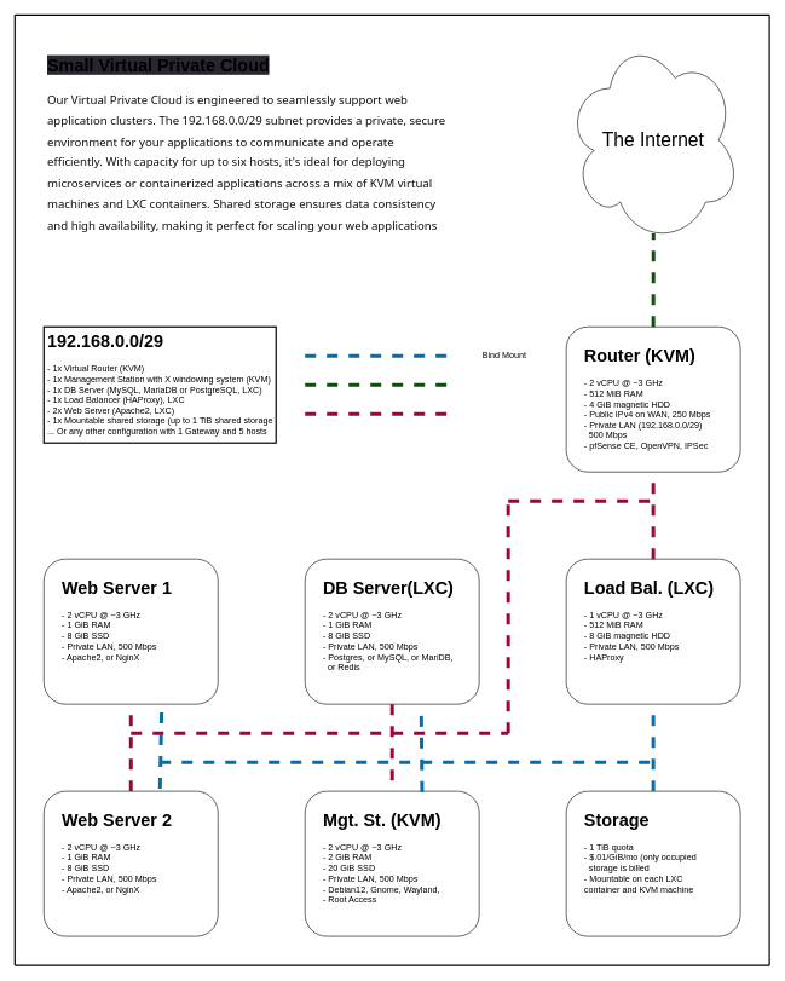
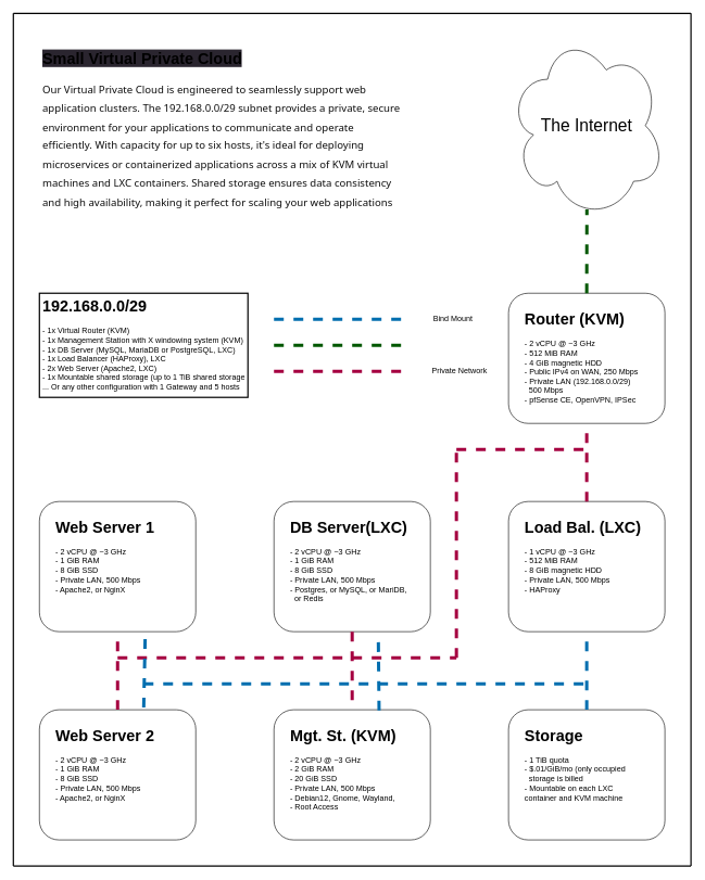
  <mxCell id="0" />
  <mxCell id="1" parent="0" />
  <mxCell id="2" value="&lt;h1&gt;&lt;span style=&quot;background-color: rgb(42, 37, 47);&quot;&gt;Small Virtual Private Cloud&lt;/span&gt;&lt;/h1&gt;&lt;h1&gt;&lt;span style=&quot;background-color: rgb(255, 255, 255); color: rgb(13, 13, 13); font-family: Söhne, ui-sans-serif, system-ui, -apple-system, &amp;quot;Segoe UI&amp;quot;, Roboto, Ubuntu, Cantarell, &amp;quot;Noto Sans&amp;quot;, sans-serif, &amp;quot;Helvetica Neue&amp;quot;, Arial, &amp;quot;Apple Color Emoji&amp;quot;, &amp;quot;Segoe UI Emoji&amp;quot;, &amp;quot;Segoe UI Symbol&amp;quot;, &amp;quot;Noto Color Emoji&amp;quot;; font-size: 16px; font-weight: normal;&quot;&gt;Our Virtual Private Cloud is engineered to seamlessly support web application clusters. The 192.168.0.0/29 subnet provides a private, secure environment for your applications to communicate and operate efficiently. With capacity for up to six hosts, it's ideal for deploying microservices or containerized applications across a mix of KVM virtual machines and LXC containers. Shared storage ensures data consistency and high availability, making it perfect for scaling your web applications while maintaining performance and reliability.&lt;/span&gt;&lt;br&gt;&lt;/h1&gt;&lt;div&gt;&lt;span style=&quot;background-color: initial;&quot;&gt;&lt;br&gt;&lt;/span&gt;&lt;/div&gt;" style="text;html=1;strokeColor=none;fillColor=none;spacing=5;spacingTop=-20;whiteSpace=wrap;overflow=hidden;rounded=0;" parent="1" vertex="1"><mxGeometry x="60" y="70" width="565" height="260" as="geometry" /></mxCell>
  <mxCell id="3" value="" style="rounded=1;whiteSpace=wrap;html=1;" parent="1" vertex="1"><mxGeometry x="420" y="770" width="240" height="200" as="geometry" /></mxCell>
  <mxCell id="4" value="&lt;h1&gt;DB Server(LXC)&lt;/h1&gt;&lt;p&gt;- 2 vCPU @ ~3 GHz&lt;br&gt;- 1 GiB RAM&lt;br&gt;- 8 GiB SSD&lt;br&gt;- Private LAN, 500 Mbps&lt;br&gt;- Postgres, or MySQL, or MariDB,&lt;br&gt;&amp;nbsp; or Redis&lt;/p&gt;" style="text;html=1;strokeColor=none;fillColor=none;spacing=5;spacingTop=-20;whiteSpace=wrap;overflow=hidden;rounded=0;" parent="1" vertex="1"><mxGeometry x="440" y="790" width="190" height="160" as="geometry" /></mxCell>
  <mxCell id="5" value="" style="rounded=1;whiteSpace=wrap;html=1;" parent="1" vertex="1"><mxGeometry x="420" y="1090" width="240" height="200" as="geometry" /></mxCell>
  <mxCell id="6" value="&lt;h1&gt;Mgt. St. (KVM)&lt;/h1&gt;&lt;p&gt;- 2 vCPU @ ~3 GHz&lt;br&gt;- 2 GiB RAM&lt;br&gt;- 20 GiB SSD&lt;br&gt;- Private LAN, 500 Mbps&lt;br&gt;- Debian12, Gnome, Wayland, &lt;br&gt;- Root Access&lt;/p&gt;" style="text;html=1;strokeColor=none;fillColor=none;spacing=5;spacingTop=-20;whiteSpace=wrap;overflow=hidden;rounded=0;" parent="1" vertex="1"><mxGeometry x="440" y="1110" width="190" height="160" as="geometry" /></mxCell>
  <mxCell id="7" value="" style="rounded=1;whiteSpace=wrap;html=1;" parent="1" vertex="1"><mxGeometry x="60" y="1090" width="240" height="200" as="geometry" /></mxCell>
  <mxCell id="8" value="&lt;h1&gt;Web Server 2&lt;/h1&gt;&lt;h1&gt;&lt;p style=&quot;font-size: 12px; font-weight: 400;&quot;&gt;- 2 vCPU @ ~3 GHz&lt;br&gt;- 1 GiB RAM&lt;br&gt;- 8 GiB SSD&lt;br&gt;- Private LAN, 500 Mbps&lt;br&gt;- Apache2, or NginX&lt;/p&gt;&lt;/h1&gt;" style="text;html=1;strokeColor=none;fillColor=none;spacing=5;spacingTop=-20;whiteSpace=wrap;overflow=hidden;rounded=0;" parent="1" vertex="1"><mxGeometry x="80" y="1110" width="190" height="160" as="geometry" /></mxCell>
  <mxCell id="9" value="" style="rounded=1;whiteSpace=wrap;html=1;" parent="1" vertex="1"><mxGeometry x="780" y="1090" width="240" height="200" as="geometry" /></mxCell>
  <mxCell id="10" value="&lt;h1&gt;Storage&lt;/h1&gt;&lt;p&gt;- 1 TiB quota&lt;br&gt;- $.01/GiB/mo (only occupied&lt;br&gt;&amp;nbsp; storage is billed&lt;br&gt;- Mountable on each LXC container and KVM machine&lt;/p&gt;" style="text;html=1;strokeColor=none;fillColor=none;spacing=5;spacingTop=-20;whiteSpace=wrap;overflow=hidden;rounded=0;" parent="1" vertex="1"><mxGeometry x="800" y="1110" width="190" height="160" as="geometry" /></mxCell>
  <mxCell id="11" value="" style="rounded=1;whiteSpace=wrap;html=1;" parent="1" vertex="1"><mxGeometry x="60" y="770" width="240" height="200" as="geometry" /></mxCell>
  <mxCell id="12" value="&lt;h1&gt;Web Server 1&lt;/h1&gt;&lt;p&gt;- 2 vCPU @ ~3 GHz&lt;br&gt;- 1 GiB RAM&lt;br&gt;- 8 GiB SSD&lt;br&gt;- Private LAN, 500 Mbps&lt;br&gt;- Apache2, or NginX&lt;/p&gt;" style="text;html=1;strokeColor=none;fillColor=none;spacing=5;spacingTop=-20;whiteSpace=wrap;overflow=hidden;rounded=0;" parent="1" vertex="1"><mxGeometry x="80" y="790" width="190" height="160" as="geometry" /></mxCell>
  <mxCell id="13" value="" style="rounded=1;whiteSpace=wrap;html=1;" parent="1" vertex="1"><mxGeometry x="780" y="770" width="240" height="200" as="geometry" /></mxCell>
  <mxCell id="14" value="&lt;h1&gt;Load Bal. (LXC)&lt;/h1&gt;&lt;p&gt;- 1 vCPU @ ~3 GHz&lt;br&gt;- 512 MiB RAM&lt;br&gt;- 8 GiB magnetic HDD&lt;br&gt;- Private LAN,&amp;nbsp;500 Mbps&lt;br&gt;- HAProxy&lt;/p&gt;" style="text;html=1;strokeColor=none;fillColor=none;spacing=5;spacingTop=-20;whiteSpace=wrap;overflow=hidden;rounded=0;" parent="1" vertex="1"><mxGeometry x="800" y="790" width="190" height="160" as="geometry" /></mxCell>
  <mxCell id="15" value="" style="rounded=1;whiteSpace=wrap;html=1;" parent="1" vertex="1"><mxGeometry x="780" y="450" width="240" height="200" as="geometry" /></mxCell>
  <mxCell id="16" value="&lt;h1&gt;Router (KVM)&lt;/h1&gt;&lt;p&gt;- 2 vCPU @ ~3 GHz&lt;br&gt;- 512 MiB RAM&lt;br&gt;- 4 GiB magnetic HDD&lt;br&gt;- Public IPv4 on WAN, 250 Mbps&lt;br&gt;- Private LAN (192.168.0.0/29)&lt;br&gt;&amp;nbsp; 500 Mbps&lt;br&gt;- pfSense CE, OpenVPN, IPSec&lt;/p&gt;" style="text;html=1;strokeColor=none;fillColor=none;spacing=5;spacingTop=-20;whiteSpace=wrap;overflow=hidden;rounded=0;" parent="1" vertex="1"><mxGeometry x="800" y="470" width="190" height="160" as="geometry" /></mxCell>
  <mxCell id="17" value="&lt;h1&gt;192.168.0.0/29&lt;/h1&gt;&lt;p&gt;- 1x Virtual Router (KVM)&lt;br&gt;- 1x Management Station with X windowing system (KVM)&lt;br&gt;- 1x DB Server (MySQL, MariaDB or PostgreSQL, LXC)&lt;br&gt;- 1x Load Balancer (HAProxy), LXC&lt;br&gt;- 2x Web Server (Apache2, LXC)&lt;br&gt;- 1x Mountable shared storage (up to 1 TiB shared storage&lt;br&gt;&lt;span style=&quot;background-color: initial;&quot;&gt;... Or any other configuration with 1 Gateway and 5 hosts&lt;br&gt;&lt;br&gt;&lt;br&gt;&lt;/span&gt;&lt;/p&gt;" style="text;html=1;strokeColor=default;fillColor=none;spacing=5;spacingTop=-20;whiteSpace=wrap;overflow=hidden;rounded=0;glass=0;shadow=0;strokeWidth=2;perimeterSpacing=0;labelPadding=0;noLabel=0;comic=0;recursiveResize=0;" parent="1" vertex="1"><mxGeometry x="60" y="450" width="320" height="160" as="geometry" /></mxCell>
  <mxCell id="18" value="The Internet" style="ellipse;shape=cloud;whiteSpace=wrap;html=1;fillColor=none;fontSize=26;" parent="1" vertex="1"><mxGeometry x="780" y="50" width="240" height="285" as="geometry" /></mxCell>
  <mxCell id="19" value="" style="endArrow=none;dashed=1;html=1;entryX=0.501;entryY=0.952;entryDx=0;entryDy=0;entryPerimeter=0;exitX=0.5;exitY=0;exitDx=0;exitDy=0;fillColor=#008a00;strokeColor=#005700;strokeWidth=5;" parent="1" source="15" target="18" edge="1"><mxGeometry width="50" height="50" relative="1" as="geometry"><mxPoint x="700" y="300" as="sourcePoint" /><mxPoint x="750" as="targetPoint" y="250" /></mxGeometry></mxCell>
  <mxCell id="20" value="" style="endArrow=none;dashed=1;html=1;entryX=0.5;entryY=1;entryDx=0;entryDy=0;exitX=0.5;exitY=0;exitDx=0;exitDy=0;fillColor=#d80073;strokeColor=#A50040;strokeWidth=5;" parent="1" source="13" target="15" edge="1"><mxGeometry width="50" height="50" relative="1" as="geometry"><mxPoint x="580" y="900" as="sourcePoint" /><mxPoint x="630" y="850" as="targetPoint" /></mxGeometry></mxCell>
  <mxCell id="21" value="" style="endArrow=none;dashed=1;html=1;fillColor=#d80073;strokeColor=#A50040;strokeWidth=5;" parent="1" edge="1"><mxGeometry width="50" height="50" relative="1" as="geometry"><mxPoint x="700" y="690" as="sourcePoint" /><mxPoint x="900" y="690" as="targetPoint" /></mxGeometry></mxCell>
  <mxCell id="22" value="" style="endArrow=none;dashed=1;html=1;fillColor=#d80073;strokeColor=#A50040;strokeWidth=5;" parent="1" edge="1"><mxGeometry width="50" height="50" relative="1" as="geometry"><mxPoint x="700" y="1010" as="sourcePoint" /><mxPoint x="700" y="690" as="targetPoint" /></mxGeometry></mxCell>
  <mxCell id="23" value="" style="endArrow=none;dashed=1;html=1;fillColor=#d80073;strokeColor=#A50040;strokeWidth=5;" parent="1" edge="1"><mxGeometry width="50" height="50" relative="1" as="geometry"><mxPoint x="180" y="1010" as="sourcePoint" /><mxPoint x="700" y="1010" as="targetPoint" /></mxGeometry></mxCell>
  <mxCell id="24" value="" style="endArrow=none;dashed=1;html=1;entryX=0.5;entryY=0;entryDx=0;entryDy=0;fillColor=#d80073;strokeColor=#A50040;exitX=0.5;exitY=1;exitDx=0;exitDy=0;strokeWidth=5;" parent="1" source="3" target="5" edge="1"><mxGeometry width="50" height="50" relative="1" as="geometry"><mxPoint x="540" y="1010" as="sourcePoint" /><mxPoint x="630" y="850" as="targetPoint" /></mxGeometry></mxCell>
  <mxCell id="25" value="" style="endArrow=none;dashed=1;html=1;entryX=0.5;entryY=1;entryDx=0;entryDy=0;exitX=0.5;exitY=0;exitDx=0;exitDy=0;fillColor=#d80073;strokeColor=#A50040;strokeWidth=5;" parent="1" source="7" target="11" edge="1"><mxGeometry width="50" height="50" relative="1" as="geometry"><mxPoint x="580" y="900" as="sourcePoint" /><mxPoint x="630" y="850" as="targetPoint" /><Array as="points" /></mxGeometry></mxCell>
  <mxCell id="26" value="" style="endArrow=none;dashed=1;html=1;strokeWidth=5;entryX=0.5;entryY=1;entryDx=0;entryDy=0;exitX=0.5;exitY=0;exitDx=0;exitDy=0;fillColor=#1ba1e2;strokeColor=#006EAF;" parent="1" source="9" target="13" edge="1"><mxGeometry width="50" height="50" relative="1" as="geometry"><mxPoint x="560" y="900" as="sourcePoint" /><mxPoint x="610" y="850" as="targetPoint" /></mxGeometry></mxCell>
  <mxCell id="27" value="" style="endArrow=none;dashed=1;html=1;strokeWidth=5;fillColor=#1ba1e2;strokeColor=#006EAF;" parent="1" edge="1"><mxGeometry width="50" height="50" relative="1" as="geometry"><mxPoint x="220" y="1050" as="sourcePoint" /><mxPoint x="900" y="1050" as="targetPoint" /></mxGeometry></mxCell>
  <mxCell id="28" value="" style="endArrow=none;dashed=1;html=1;strokeWidth=5;entryX=0.667;entryY=1.018;entryDx=0;entryDy=0;entryPerimeter=0;fillColor=#1ba1e2;strokeColor=#006EAF;exitX=0.672;exitY=0.006;exitDx=0;exitDy=0;exitPerimeter=0;" parent="1" source="5" target="3" edge="1"><mxGeometry width="50" height="50" relative="1" as="geometry"><mxPoint x="580" y="1050" as="sourcePoint" /><mxPoint x="610" y="850" as="targetPoint" /></mxGeometry></mxCell>
  <mxCell id="29" value="" style="endArrow=none;dashed=1;html=1;strokeWidth=5;exitX=0.667;exitY=-0.018;exitDx=0;exitDy=0;exitPerimeter=0;entryX=0.677;entryY=1.006;entryDx=0;entryDy=0;entryPerimeter=0;fillColor=#1ba1e2;strokeColor=#006EAF;" parent="1" source="7" target="11" edge="1"><mxGeometry width="50" height="50" relative="1" as="geometry"><mxPoint x="560" y="900" as="sourcePoint" /><mxPoint x="610" y="850" as="targetPoint" /></mxGeometry></mxCell>
  <mxCell id="30" value="" style="endArrow=none;dashed=1;html=1;fillColor=#d80073;strokeColor=#A50040;strokeWidth=5;" parent="1" edge="1"><mxGeometry width="50" height="50" relative="1" as="geometry"><mxPoint x="420" y="570" as="sourcePoint" /><mxPoint x="620" y="570" as="targetPoint" /></mxGeometry></mxCell>
  <mxCell id="31" value="" style="endArrow=none;dashed=1;html=1;fillColor=#008a00;strokeColor=#005700;strokeWidth=5;" parent="1" edge="1"><mxGeometry width="50" height="50" relative="1" as="geometry"><mxPoint x="420" y="530" as="sourcePoint" /><mxPoint x="620" y="530" as="targetPoint" /></mxGeometry></mxCell>
+ <mxCell id="32" value="Private Network" style="text;html=1;strokeColor=none;fillColor=none;align=center;verticalAlign=middle;whiteSpace=wrap;rounded=0;" parent="1" vertex="1"><mxGeometry x="660" y="560" width="90" height="20" as="geometry" /></mxCell>
  <mxCell id="33" value="Bind Mount" style="text;html=1;strokeColor=none;fillColor=none;align=center;verticalAlign=middle;whiteSpace=wrap;rounded=0;" parent="1" vertex="1"><mxGeometry x="660" y="480" width="70" height="20" as="geometry" /></mxCell>
  <mxCell id="34" value="" style="endArrow=none;dashed=1;html=1;strokeWidth=5;fillColor=#1ba1e2;strokeColor=#006EAF;" parent="1" edge="1"><mxGeometry width="50" height="50" relative="1" as="geometry"><mxPoint x="420" y="490" as="sourcePoint" /><mxPoint x="620" y="490" as="targetPoint" /></mxGeometry></mxCell>
  <mxCell id="35" value="" style="endArrow=none;html=1;strokeWidth=2;" edge="1" parent="1"><mxGeometry width="50" height="50" relative="1" as="geometry"><mxPoint x="20" y="20" as="sourcePoint" /><mxPoint x="1060" y="20" as="targetPoint" /></mxGeometry></mxCell>
  <mxCell id="36" value="" style="endArrow=none;html=1;strokeWidth=2;" edge="1" parent="1"><mxGeometry width="50" height="50" relative="1" as="geometry"><mxPoint x="20" y="1330" as="sourcePoint" /><mxPoint x="20" y="20" as="targetPoint" /></mxGeometry></mxCell>
  <mxCell id="37" value="" style="endArrow=none;html=1;strokeWidth=2;" edge="1" parent="1"><mxGeometry width="50" height="50" relative="1" as="geometry"><mxPoint x="1060" y="1330" as="sourcePoint" /><mxPoint x="1060" y="20" as="targetPoint" /></mxGeometry></mxCell>
  <mxCell id="38" value="" style="endArrow=none;html=1;strokeWidth=2;" edge="1" parent="1"><mxGeometry width="50" height="50" relative="1" as="geometry"><mxPoint x="20" y="1330" as="sourcePoint" /><mxPoint x="1060" y="1330" as="targetPoint" /></mxGeometry></mxCell>
